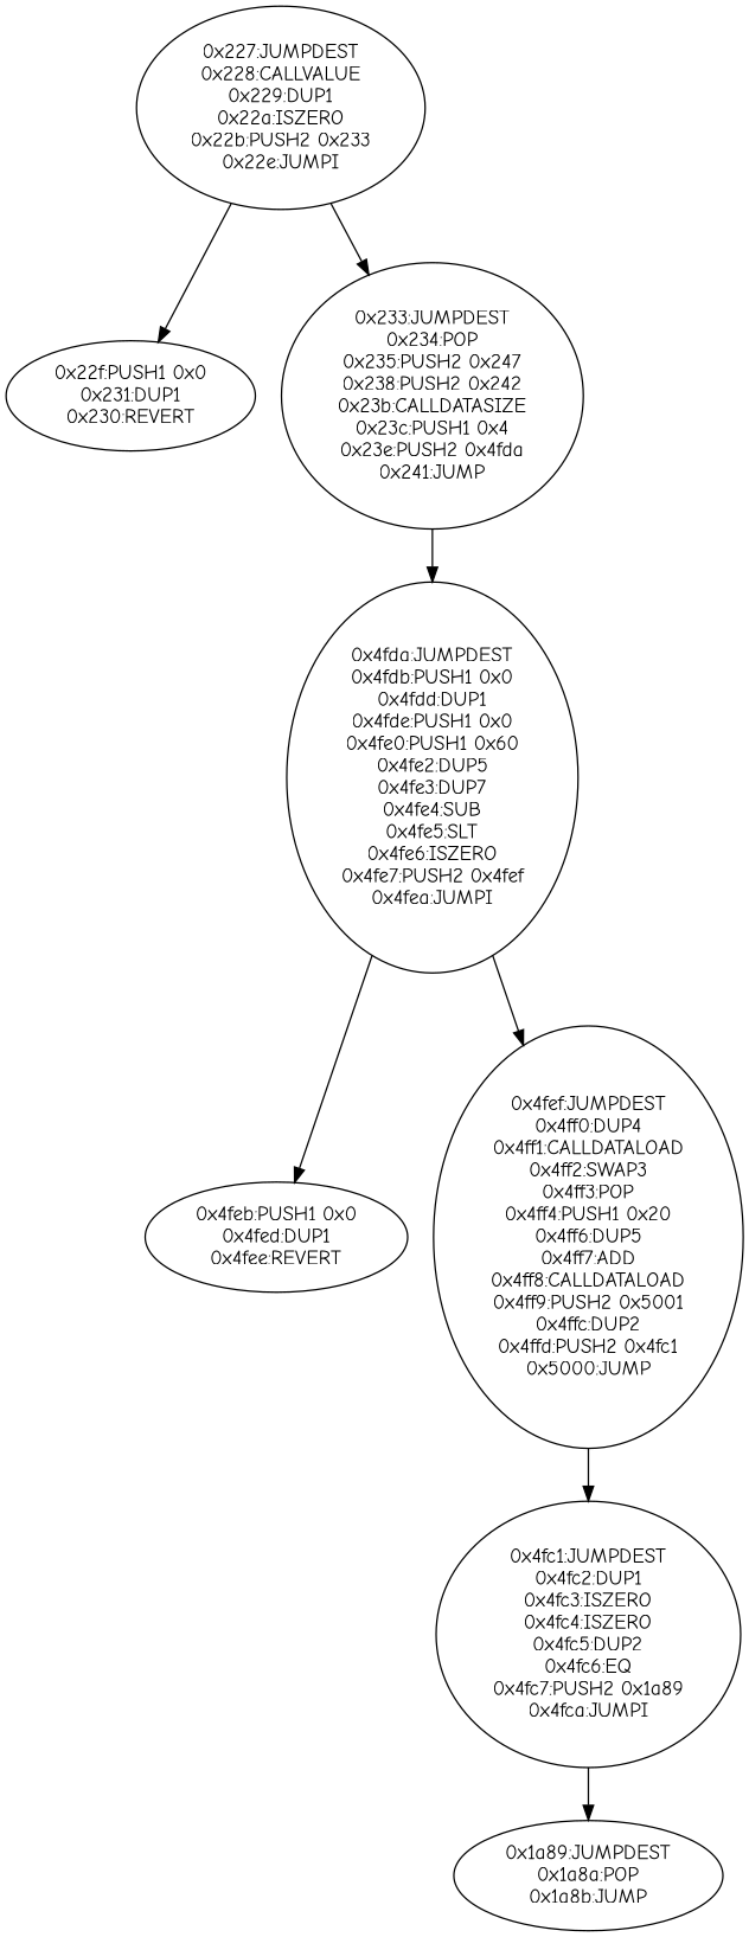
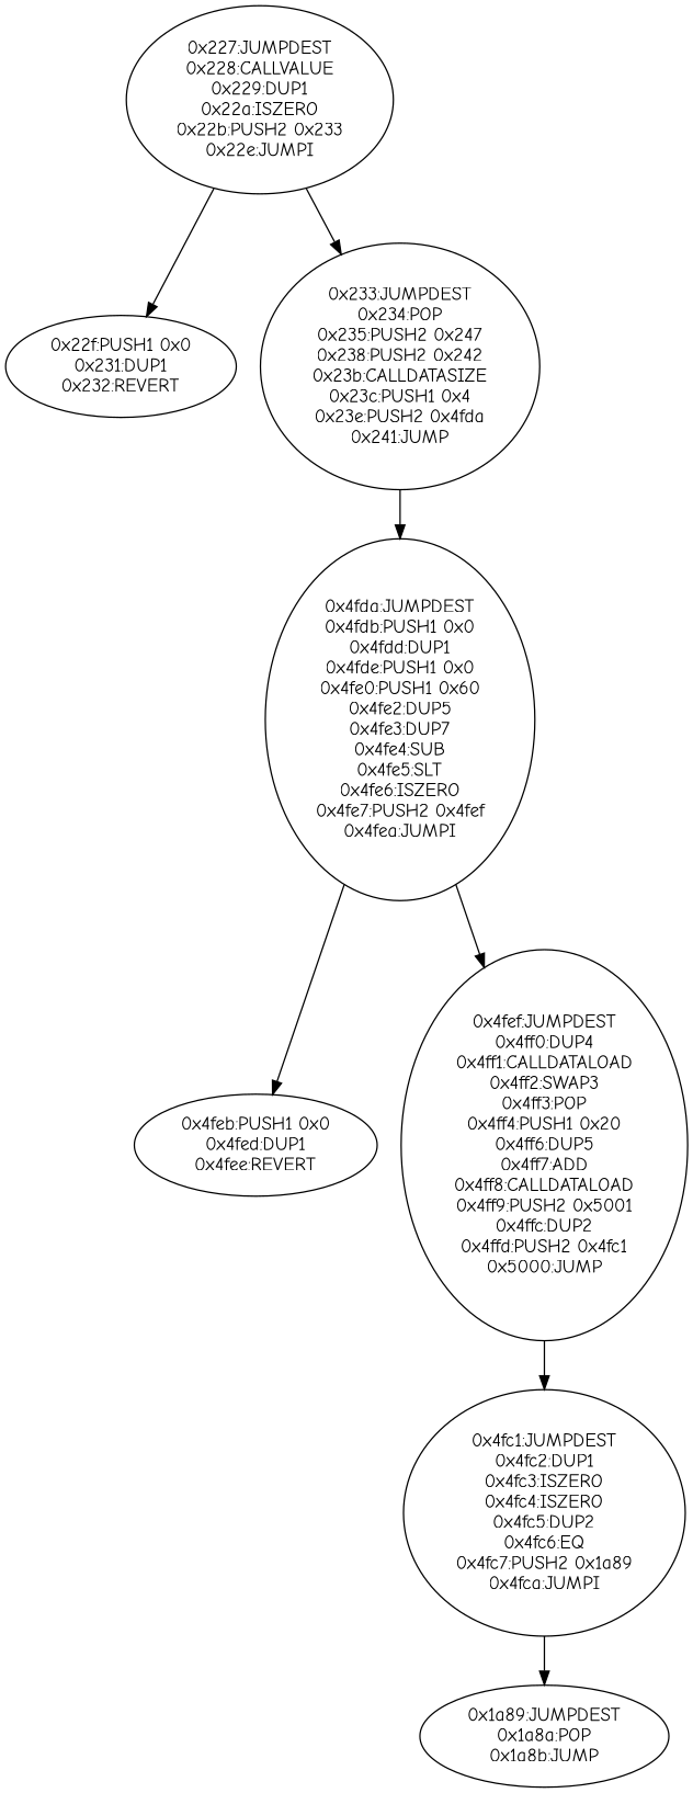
  digraph {
    fontname="Comic Neue"
    node [fontname="Comic Neue"]
    edge [fontname="Comic Neue"]
    n1 [label="0x227:JUMPDEST\n0x228:CALLVALUE\n0x229:DUP1\n0x22a:ISZERO\n0x22b:PUSH2 0x233\n0x22e:JUMPI"]
-   n2 [label="0x22f:PUSH1 0x0\n0x231:DUP1\n0x230:REVERT"]
+   n2 [label="0x22f:PUSH1 0x0\n0x231:DUP1\n0x232:REVERT"]
    n3 [label="0x233:JUMPDEST\n0x234:POP\n0x235:PUSH2 0x247\n0x238:PUSH2 0x242\n0x23b:CALLDATASIZE\n0x23c:PUSH1 0x4\n0x23e:PUSH2 0x4fda\n0x241:JUMP"]
    n4 [label="0x4fda:JUMPDEST\n0x4fdb:PUSH1 0x0\n0x4fdd:DUP1\n0x4fde:PUSH1 0x0\n0x4fe0:PUSH1 0x60\n0x4fe2:DUP5\n0x4fe3:DUP7\n0x4fe4:SUB\n0x4fe5:SLT\n0x4fe6:ISZERO\n0x4fe7:PUSH2 0x4fef\n0x4fea:JUMPI"]
    n5 [label="0x4feb:PUSH1 0x0\n0x4fed:DUP1\n0x4fee:REVERT"]
    n6 [label="0x4fef:JUMPDEST\n0x4ff0:DUP4\n0x4ff1:CALLDATALOAD\n0x4ff2:SWAP3\n0x4ff3:POP\n0x4ff4:PUSH1 0x20\n0x4ff6:DUP5\n0x4ff7:ADD\n0x4ff8:CALLDATALOAD\n0x4ff9:PUSH2 0x5001\n0x4ffc:DUP2\n0x4ffd:PUSH2 0x4fc1\n0x5000:JUMP"]
    n7 [label="0x4fc1:JUMPDEST\n0x4fc2:DUP1\n0x4fc3:ISZERO\n0x4fc4:ISZERO\n0x4fc5:DUP2\n0x4fc6:EQ\n0x4fc7:PUSH2 0x1a89\n0x4fca:JUMPI"]
    n8 [label="0x1a89:JUMPDEST\n0x1a8a:POP\n0x1a8b:JUMP"]
    n1 -> n2
    n1 -> n3
    n3 -> n4
    n4 -> n5
    n4 -> n6
    n6 -> n7
    n7 -> n8
  }
